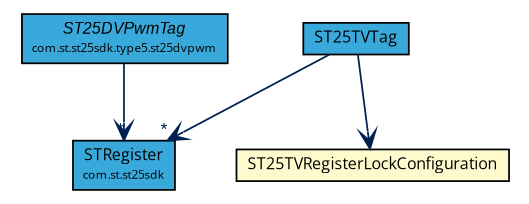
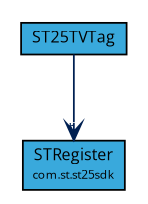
  digraph {
    fontname="Open Sans"
    nodesep=0.25
    ranksep=0.5
    node [fontcolor=black fontname="Open Sans" fontsize=9.0 shape=plaintext]
    edge [arrowhead=open color="#002052" fontcolor="#002052" fontname="Open Sans" fontsize=10.0 headlabel="*" headport=p labelfontname=arial labelfontsize=10 tailport=p]
    n1 [label=<<table title="com.st.st25sdk.STRegister" border="0" cellborder="1" cellspacing="0" cellpadding="2" port="p" bgcolor="#39a9dc" href="../../STRegister.html"> 		<tr><td><table border="0" cellspacing="0" cellpadding="1"> <tr><td align="center" balign="center"> STRegister </td></tr> <tr><td align="center" balign="center"><font point-size="7.0"> com.st.st25sdk </font></td></tr> 		</table></td></tr> 		</table>>]
-   n2 [label=<<table title="com.st.st25sdk.type5.st25tv.ST25TVRegisterLockConfiguration" border="0" cellborder="1" cellspacing="0" cellpadding="2" port="p" bgcolor="lemonChiffon" href="./ST25TVRegisterLockConfiguration.html"> 		<tr><td><table border="0" cellspacing="0" cellpadding="1"> <tr><td align="center" balign="center"> ST25TVRegisterLockConfiguration </td></tr> 		</table></td></tr> 		</table>>]
-   n3 [label=<<table title="com.st.st25sdk.type5.st25dvpwm.ST25DVPwmTag" border="0" cellborder="1" cellspacing="0" cellpadding="2" port="p" bgcolor="#39a9dc" href="../st25dvpwm/ST25DVPwmTag.html"> 		<tr><td><table border="0" cellspacing="0" cellpadding="1"> <tr><td align="center" balign="center"><font face="arial italic"> ST25DVPwmTag </font></td></tr> <tr><td align="center" balign="center"><font point-size="7.0"> com.st.st25sdk.type5.st25dvpwm </font></td></tr> 		</table></td></tr> 		</table>>]
    n4 [label=<<table title="com.st.st25sdk.type5.st25tv.ST25TVTag" border="0" cellborder="1" cellspacing="0" cellpadding="2" port="p" bgcolor="#39a9dc" href="./ST25TVTag.html"> 		<tr><td><table border="0" cellspacing="0" cellpadding="1"> <tr><td align="center" balign="center"> ST25TVTag </td></tr> 		</table></td></tr> 		</table>>]
-   n3 -> n1
    n4 -> n1
-   n4 -> n2 [headlabel=""]
  }
